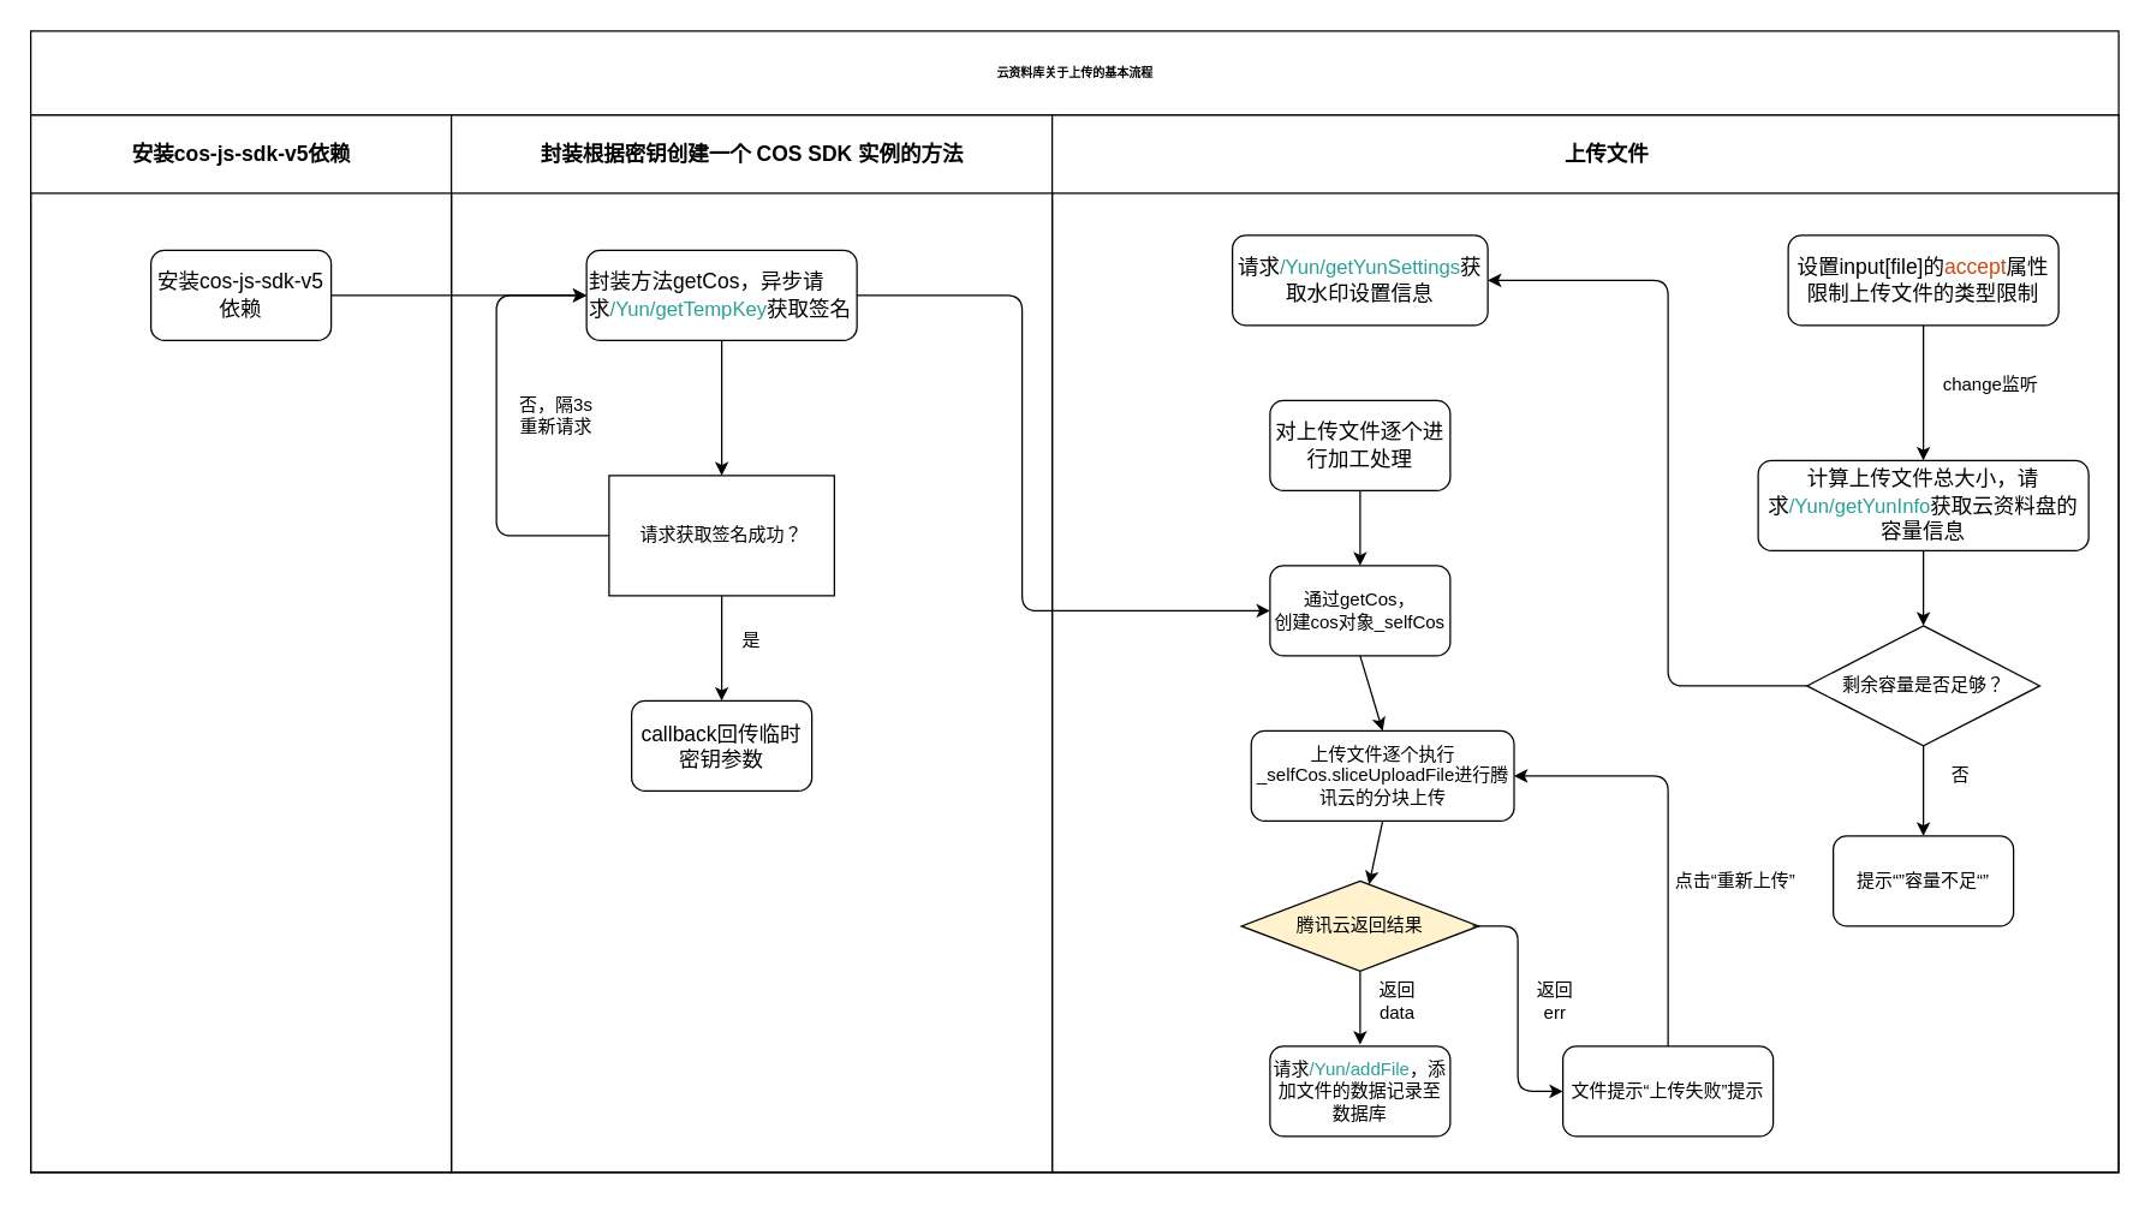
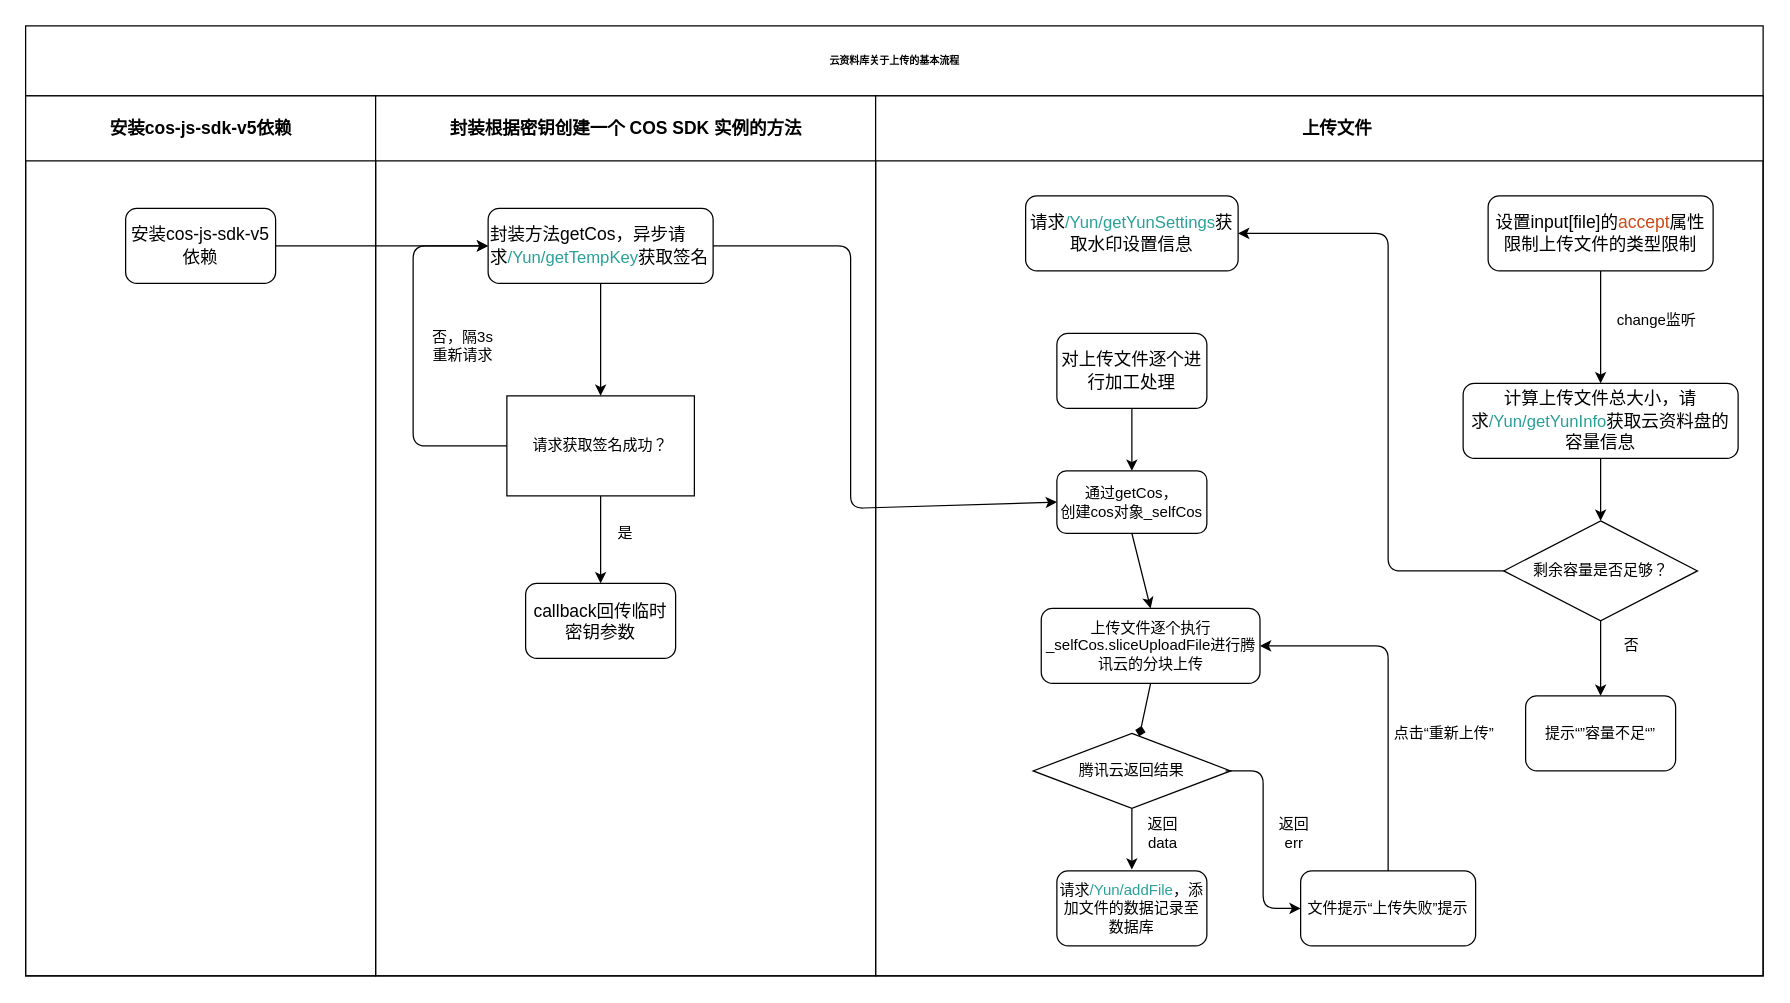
  <mxCell id="0" />
  <mxCell id="1" parent="0" />
  <mxCell id="2" value="云资料库关于上传的基本流程" style="swimlane;html=1;childLayout=stackLayout;startSize=56;rounded=0;shadow=0;labelBackgroundColor=none;strokeWidth=1;fontFamily=Verdana;fontSize=8;align=center;" parent="1" vertex="1"><mxGeometry x="20" y="20" width="1390" height="760" as="geometry" /></mxCell>
  <mxCell id="3" value="&lt;p class=&quot;MsoNormal&quot;&gt;&lt;span style=&quot;font-size: 10.5pt&quot;&gt;&lt;font face=&quot;宋体&quot;&gt;安装&lt;/font&gt;cos-js-sdk-v5&lt;font face=&quot;宋体&quot;&gt;依赖&lt;/font&gt;&lt;/span&gt;&lt;/p&gt;" style="swimlane;html=1;startSize=52;" parent="2" vertex="1"><mxGeometry y="56" width="280" height="704" as="geometry" /></mxCell>
  <mxCell id="4" value="&lt;p class=&quot;MsoNormal&quot;&gt;&lt;span style=&quot;font-size: 10.5pt&quot;&gt;&lt;font face=&quot;宋体&quot;&gt;安装&lt;/font&gt;cos-js-sdk-v5&lt;font face=&quot;宋体&quot;&gt;依赖&lt;/font&gt;&lt;/span&gt;&lt;/p&gt;" style="rounded=1;whiteSpace=wrap;html=1;" vertex="1" parent="3"><mxGeometry x="80" y="90" width="120" height="60" as="geometry" /></mxCell>
  <mxCell id="5" value="&lt;p class=&quot;MsoNormal&quot;&gt;&lt;span style=&quot;font-size: 10.5pt&quot;&gt;&lt;font face=&quot;宋体&quot;&gt;封装根据密钥创建一个&lt;/font&gt; COS SDK &lt;font face=&quot;宋体&quot;&gt;实例的方法&lt;/font&gt;&lt;/span&gt;&lt;/p&gt;" style="swimlane;html=1;startSize=52;" parent="2" vertex="1"><mxGeometry x="280" y="56" width="400" height="704" as="geometry" /></mxCell>
  <mxCell id="6" value="&lt;p class=&quot;MsoNormal&quot;&gt;&lt;span style=&quot;font-size: 10.5pt&quot;&gt;&lt;font face=&quot;宋体&quot;&gt;封装方法&lt;/font&gt;&lt;/span&gt;&lt;span style=&quot;font-size: 10.5pt&quot;&gt;getCos，&lt;/span&gt;&lt;span style=&quot;font-size: 10.5pt&quot;&gt;&lt;font face=&quot;宋体&quot;&gt;异步请求&lt;/font&gt;&lt;/span&gt;&lt;span style=&quot;color: rgb(41 , 161 , 152) ; font-size: 10pt ; background: rgb(255 , 255 , 255)&quot;&gt;/Yun/getTempKey&lt;/span&gt;&lt;span style=&quot;font-size: 10.5pt&quot;&gt;&lt;font face=&quot;宋体&quot;&gt;获取签名&lt;/font&gt;&lt;/span&gt;&lt;/p&gt;" style="rounded=1;whiteSpace=wrap;html=1;align=left;" vertex="1" parent="5"><mxGeometry x="90" y="90" width="180" height="60" as="geometry" /></mxCell>
  <mxCell id="7" value="&lt;font style=&quot;font-size: 12px&quot;&gt;请求获取签名成功？&lt;/font&gt;" style="whiteSpace=wrap;html=1;rounded=0;" vertex="1" parent="5"><mxGeometry x="105" y="240" width="150" height="80" as="geometry" /></mxCell>
  <mxCell id="8" value="" style="endArrow=classic;html=1;entryX=0.5;entryY=0;entryDx=0;entryDy=0;exitX=0.5;exitY=1;exitDx=0;exitDy=0;" edge="1" parent="5" source="6" target="7"><mxGeometry width="50" height="50" relative="1" as="geometry"><mxPoint x="-280" y="800" as="sourcePoint" /><mxPoint x="-230" y="750" as="targetPoint" /></mxGeometry></mxCell>
  <mxCell id="9" value="" style="endArrow=classic;html=1;exitX=0;exitY=0.5;exitDx=0;exitDy=0;entryX=0;entryY=0.5;entryDx=0;entryDy=0;" edge="1" parent="5" source="7" target="6"><mxGeometry width="50" height="50" relative="1" as="geometry"><mxPoint x="-280" y="800" as="sourcePoint" /><mxPoint x="-230" y="750" as="targetPoint" /><Array as="points"><mxPoint x="30" y="280" /><mxPoint x="30" y="120" /></Array></mxGeometry></mxCell>
  <mxCell id="10" value="否，隔3s重新请求" style="text;html=1;strokeColor=none;fillColor=none;align=center;verticalAlign=middle;whiteSpace=wrap;rounded=0;" vertex="1" parent="5"><mxGeometry x="40" y="190" width="60" height="20" as="geometry" /></mxCell>
  <mxCell id="11" value="&lt;font style=&quot;font-size: 14px&quot;&gt;callback回传临时密钥参数&lt;/font&gt;" style="rounded=1;whiteSpace=wrap;html=1;" vertex="1" parent="5"><mxGeometry x="120" y="390" width="120" height="60" as="geometry" /></mxCell>
  <mxCell id="12" value="" style="endArrow=classic;html=1;entryX=0.5;entryY=0;entryDx=0;entryDy=0;exitX=0.5;exitY=1;exitDx=0;exitDy=0;" edge="1" parent="5" source="7" target="11"><mxGeometry width="50" height="50" relative="1" as="geometry"><mxPoint x="-280" y="800" as="sourcePoint" /><mxPoint x="-230" y="750" as="targetPoint" /></mxGeometry></mxCell>
  <mxCell id="13" value="是" style="text;html=1;strokeColor=none;fillColor=none;align=center;verticalAlign=middle;whiteSpace=wrap;rounded=0;" vertex="1" parent="5"><mxGeometry x="180" y="340" width="40" height="20" as="geometry" /></mxCell>
  <mxCell id="14" value="&lt;p class=&quot;MsoNormal&quot; style=&quot;margin-left: 0.0pt ; text-indent: 21.0pt ; text-align: left&quot;&gt;&lt;span style=&quot;font-size: 10.5pt&quot;&gt;&lt;font face=&quot;宋体&quot;&gt;上传文件&lt;/font&gt;&lt;/span&gt;&lt;span style=&quot;font-size: 10.5pt&quot;&gt;&lt;/span&gt;&lt;/p&gt;" style="swimlane;html=1;startSize=52;" vertex="1" parent="2"><mxGeometry x="680" y="56" width="710" height="704" as="geometry" /></mxCell>
  <mxCell id="15" value="&lt;font style=&quot;font-size: 14px&quot;&gt;设置input[file]的&lt;span style=&quot;color: rgb(203 , 75 , 21) ; background: rgb(255 , 255 , 255)&quot;&gt;accept&lt;/span&gt;&lt;span&gt;&lt;font face=&quot;宋体&quot;&gt;属性限制上传文件的类型限制&lt;/font&gt;&lt;/span&gt;&lt;/font&gt;" style="rounded=1;whiteSpace=wrap;html=1;" vertex="1" parent="14"><mxGeometry x="490" y="80" width="180" height="60" as="geometry" /></mxCell>
  <mxCell id="16" value="&lt;p class=&quot;MsoNormal&quot;&gt;&lt;span style=&quot;font-size: 10.5pt&quot;&gt;&lt;font face=&quot;宋体&quot;&gt;计算上传文件总大小，&lt;/font&gt;&lt;/span&gt;&lt;span style=&quot;font-size: 10.5pt&quot;&gt;&lt;font face=&quot;宋体&quot;&gt;请求&lt;/font&gt;&lt;/span&gt;&lt;span style=&quot;color: rgb(41 , 161 , 152) ; font-size: 10pt ; background: rgb(255 , 255 , 255)&quot;&gt;/Yun/getYunInfo&lt;/span&gt;&lt;span style=&quot;font-size: 10.5pt&quot;&gt;&lt;font face=&quot;宋体&quot;&gt;获取云资料盘的容量信息&lt;/font&gt;&lt;/span&gt;&lt;/p&gt;" style="rounded=1;whiteSpace=wrap;html=1;" vertex="1" parent="14"><mxGeometry x="470" y="230" width="220" height="60" as="geometry" /></mxCell>
  <mxCell id="17" value="" style="endArrow=classic;html=1;exitX=0.5;exitY=1;exitDx=0;exitDy=0;" edge="1" parent="14" source="15" target="16"><mxGeometry width="50" height="50" relative="1" as="geometry"><mxPoint x="-90" y="790" as="sourcePoint" /><mxPoint x="-40" y="740" as="targetPoint" /></mxGeometry></mxCell>
  <mxCell id="18" value="change监听" style="text;html=1;strokeColor=none;fillColor=none;align=center;verticalAlign=middle;whiteSpace=wrap;rounded=0;" vertex="1" parent="14"><mxGeometry x="590" y="170" width="70" height="20" as="geometry" /></mxCell>
  <mxCell id="19" value="剩余容量是否足够？" style="rhombus;whiteSpace=wrap;html=1;" vertex="1" parent="14"><mxGeometry x="502.5" y="340" width="155" height="80" as="geometry" /></mxCell>
  <mxCell id="20" value="" style="endArrow=classic;html=1;entryX=0.5;entryY=0;entryDx=0;entryDy=0;exitX=0.5;exitY=1;exitDx=0;exitDy=0;" edge="1" parent="14" source="16" target="19"><mxGeometry width="50" height="50" relative="1" as="geometry"><mxPoint x="-250" y="790" as="sourcePoint" /><mxPoint x="-200" y="740" as="targetPoint" /></mxGeometry></mxCell>
  <mxCell id="21" value="提示“”容量不足“”" style="rounded=1;whiteSpace=wrap;html=1;" vertex="1" parent="14"><mxGeometry x="520" y="480" width="120" height="60" as="geometry" /></mxCell>
  <mxCell id="22" value="" style="endArrow=classic;html=1;entryX=0.5;entryY=0;entryDx=0;entryDy=0;exitX=0.5;exitY=1;exitDx=0;exitDy=0;" edge="1" parent="14" source="19" target="21"><mxGeometry width="50" height="50" relative="1" as="geometry"><mxPoint x="-40" y="790" as="sourcePoint" /><mxPoint x="10" y="740" as="targetPoint" /></mxGeometry></mxCell>
  <mxCell id="23" value="否" style="text;html=1;strokeColor=none;fillColor=none;align=center;verticalAlign=middle;whiteSpace=wrap;rounded=0;" vertex="1" parent="14"><mxGeometry x="585" y="430" width="40" height="20" as="geometry" /></mxCell>
  <mxCell id="24" value="&lt;p class=&quot;MsoNormal&quot;&gt;&lt;span style=&quot;font-size: 10.5pt&quot;&gt;&lt;font face=&quot;宋体&quot;&gt;请求&lt;/font&gt;&lt;/span&gt;&lt;span style=&quot;color: rgb(41 , 161 , 152) ; font-size: 10.0pt ; background: rgb(255 , 255 , 255)&quot;&gt;/Yun/getYunSettings&lt;/span&gt;&lt;span style=&quot;font-size: 10.5pt&quot;&gt;&lt;font face=&quot;宋体&quot;&gt;获取水印设置信息&lt;/font&gt;&lt;/span&gt;&lt;/p&gt;" style="rounded=1;whiteSpace=wrap;html=1;" vertex="1" parent="14"><mxGeometry x="120" y="80" width="170" height="60" as="geometry" /></mxCell>
  <mxCell id="25" value="" style="endArrow=classic;html=1;entryX=1;entryY=0.5;entryDx=0;entryDy=0;exitX=0;exitY=0.5;exitDx=0;exitDy=0;" edge="1" parent="14" source="19" target="24"><mxGeometry width="50" height="50" relative="1" as="geometry"><mxPoint x="200" y="180" as="sourcePoint" /><mxPoint x="250" y="130" as="targetPoint" /><Array as="points"><mxPoint x="410" y="380" /><mxPoint x="410" y="110" /></Array></mxGeometry></mxCell>
  <mxCell id="26" value="&lt;p class=&quot;MsoNormal&quot;&gt;&lt;span style=&quot;font-size: 10.5pt&quot;&gt;&lt;font face=&quot;宋体&quot;&gt;对上传文件逐个进行加工处理&lt;/font&gt;&lt;/span&gt;&lt;/p&gt;" style="rounded=1;whiteSpace=wrap;html=1;" vertex="1" parent="14"><mxGeometry x="145" y="190" width="120" height="60" as="geometry" /></mxCell>
- <mxCell id="27" value="通过getCos，&lt;br&gt;创建cos对象&lt;span&gt;&lt;font style=&quot;font-size: 12px&quot;&gt;_selfCos&lt;/font&gt;&lt;/span&gt;" style="rounded=1;whiteSpace=wrap;html=1;" vertex="1" parent="14"><mxGeometry x="145" y="300" width="120" height="60" as="geometry" /></mxCell>
+ <mxCell id="27" value="通过getCos，&lt;br&gt;创建cos对象&lt;span&gt;&lt;font style=&quot;font-size: 12px&quot;&gt;_selfCos&lt;/font&gt;&lt;/span&gt;" style="rounded=1;whiteSpace=wrap;html=1;" vertex="1" parent="14"><mxGeometry x="145" y="300" width="120" height="50" as="geometry" /></mxCell>
  <mxCell id="28" value="" style="endArrow=classic;html=1;exitX=0.5;exitY=1;exitDx=0;exitDy=0;entryX=0.5;entryY=0;entryDx=0;entryDy=0;" edge="1" parent="14" source="26" target="27"><mxGeometry width="50" height="50" relative="1" as="geometry"><mxPoint x="180" y="300" as="sourcePoint" /><mxPoint x="230" y="250" as="targetPoint" /></mxGeometry></mxCell>
  <mxCell id="29" value="&lt;p class=&quot;MsoNormal&quot;&gt;&lt;font style=&quot;font-size: 12px&quot;&gt;&lt;font face=&quot;宋体&quot;&gt;上传文件逐个执行&lt;/font&gt;_selfCos.sliceUploadFile&lt;font face=&quot;宋体&quot;&gt;进行腾讯云的分块上传&lt;/font&gt;&lt;/font&gt;&lt;/p&gt;" style="rounded=1;whiteSpace=wrap;html=1;" vertex="1" parent="14"><mxGeometry x="132.5" y="410" width="175" height="60" as="geometry" /></mxCell>
  <mxCell id="30" value="" style="endArrow=classic;html=1;exitX=0.5;exitY=1;exitDx=0;exitDy=0;entryX=0.5;entryY=0;entryDx=0;entryDy=0;" edge="1" parent="14" source="27" target="29"><mxGeometry width="50" height="50" relative="1" as="geometry"><mxPoint x="140" y="600" as="sourcePoint" /><mxPoint x="190" y="550" as="targetPoint" /></mxGeometry></mxCell>
  <mxCell id="31" value="&lt;p class=&quot;MsoNormal&quot;&gt;&lt;font style=&quot;font-size: 12px&quot;&gt;&lt;span&gt;&lt;font face=&quot;宋体&quot;&gt;请求&lt;/font&gt;&lt;/span&gt;&lt;span style=&quot;color: rgb(41 , 161 , 152) ; background: rgb(255 , 255 , 255)&quot;&gt;/Yun/addFile&lt;/span&gt;&lt;span&gt;&lt;font face=&quot;宋体&quot;&gt;，添加文件的数据记录至数据库&lt;/font&gt;&lt;/span&gt;&lt;/font&gt;&lt;/p&gt;" style="rounded=1;whiteSpace=wrap;html=1;" vertex="1" parent="14"><mxGeometry x="145" y="620" width="120" height="60" as="geometry" /></mxCell>
- <mxCell id="32" value="&lt;p class=&quot;MsoNormal&quot;&gt;&lt;span&gt;&lt;font face=&quot;宋体&quot; style=&quot;font-size: 12px&quot;&gt;腾讯云返回&lt;/font&gt;&lt;/span&gt;&lt;span&gt;结果&lt;/span&gt;&lt;/p&gt;" style="rhombus;whiteSpace=wrap;html=1;fillColor=#fff2cc;" vertex="1" parent="14"><mxGeometry x="126" y="510" width="158" height="60" as="geometry" /></mxCell>
+ <mxCell id="32" value="&lt;p class=&quot;MsoNormal&quot;&gt;&lt;span&gt;&lt;font face=&quot;宋体&quot; style=&quot;font-size: 12px&quot;&gt;腾讯云返回&lt;/font&gt;&lt;/span&gt;&lt;span&gt;结果&lt;/span&gt;&lt;/p&gt;" style="rhombus;whiteSpace=wrap;html=1;" vertex="1" parent="14"><mxGeometry x="126" y="510" width="158" height="60" as="geometry" /></mxCell>
  <mxCell id="33" value="" style="endArrow=classic;html=1;exitX=0.5;exitY=1;exitDx=0;exitDy=0;" edge="1" parent="14" source="32"><mxGeometry width="50" height="50" relative="1" as="geometry"><mxPoint x="190" y="600" as="sourcePoint" /><mxPoint x="205" y="619" as="targetPoint" /></mxGeometry></mxCell>
- <mxCell id="34" value="" style="endArrow=classic;html=1;exitX=0.5;exitY=1;exitDx=0;exitDy=0;" edge="1" parent="14" source="29" target="32"><mxGeometry width="50" height="50" relative="1" as="geometry"><mxPoint x="30" y="520" as="sourcePoint" /><mxPoint x="80" y="470" as="targetPoint" /></mxGeometry></mxCell>
+ <mxCell id="34" value="" style="endArrow=diamond;html=1;exitX=0.5;exitY=1;exitDx=0;exitDy=0;" edge="1" parent="14" source="29" target="32"><mxGeometry width="50" height="50" relative="1" as="geometry"><mxPoint x="30" y="520" as="sourcePoint" /><mxPoint x="80" y="470" as="targetPoint" /></mxGeometry></mxCell>
  <mxCell id="35" value="返回data" style="text;html=1;strokeColor=none;fillColor=none;align=center;verticalAlign=middle;whiteSpace=wrap;rounded=0;" vertex="1" parent="14"><mxGeometry x="210" y="580" width="40" height="20" as="geometry" /></mxCell>
  <mxCell id="36" value="文件提示“上传失败”提示" style="rounded=1;whiteSpace=wrap;html=1;" vertex="1" parent="14"><mxGeometry x="340" y="620" width="140" height="60" as="geometry" /></mxCell>
  <mxCell id="37" value="" style="edgeStyle=elbowEdgeStyle;elbow=horizontal;endArrow=classic;html=1;entryX=0;entryY=0.5;entryDx=0;entryDy=0;" edge="1" parent="14" target="36"><mxGeometry width="50" height="50" relative="1" as="geometry"><mxPoint x="280" y="540" as="sourcePoint" /><mxPoint x="330" y="490" as="targetPoint" /></mxGeometry></mxCell>
  <mxCell id="38" value="返回err" style="text;html=1;strokeColor=none;fillColor=none;align=center;verticalAlign=middle;whiteSpace=wrap;rounded=0;" vertex="1" parent="14"><mxGeometry x="315" y="580" width="40" height="20" as="geometry" /></mxCell>
  <mxCell id="39" value="" style="edgeStyle=elbowEdgeStyle;elbow=vertical;endArrow=classic;html=1;exitX=0.5;exitY=0;exitDx=0;exitDy=0;entryX=1;entryY=0.5;entryDx=0;entryDy=0;" edge="1" parent="14" source="36" target="29"><mxGeometry width="50" height="50" relative="1" as="geometry"><mxPoint x="400" y="610" as="sourcePoint" /><mxPoint x="450" y="560" as="targetPoint" /><Array as="points"><mxPoint x="350" y="440" /></Array></mxGeometry></mxCell>
  <mxCell id="40" value="点击“重新上传”" style="text;html=1;strokeColor=none;fillColor=none;align=center;verticalAlign=middle;whiteSpace=wrap;rounded=0;" vertex="1" parent="14"><mxGeometry x="410" y="500" width="90" height="20" as="geometry" /></mxCell>
  <mxCell id="41" value="" style="endArrow=classic;html=1;entryX=0;entryY=0.5;entryDx=0;entryDy=0;exitX=1;exitY=0.5;exitDx=0;exitDy=0;" edge="1" parent="2" source="4" target="6"><mxGeometry width="50" height="50" relative="1" as="geometry"><mxPoint y="820" as="sourcePoint" /><mxPoint x="50" y="770" as="targetPoint" /></mxGeometry></mxCell>
  <mxCell id="42" value="" style="endArrow=classic;html=1;exitX=1;exitY=0.5;exitDx=0;exitDy=0;entryX=0;entryY=0.5;entryDx=0;entryDy=0;" edge="1" parent="2" source="6" target="27"><mxGeometry width="50" height="50" relative="1" as="geometry"><mxPoint x="550" y="160" as="sourcePoint" /><mxPoint x="600" y="110" as="targetPoint" /><Array as="points"><mxPoint x="660" y="176" /><mxPoint x="660" y="386" /></Array></mxGeometry></mxCell>
